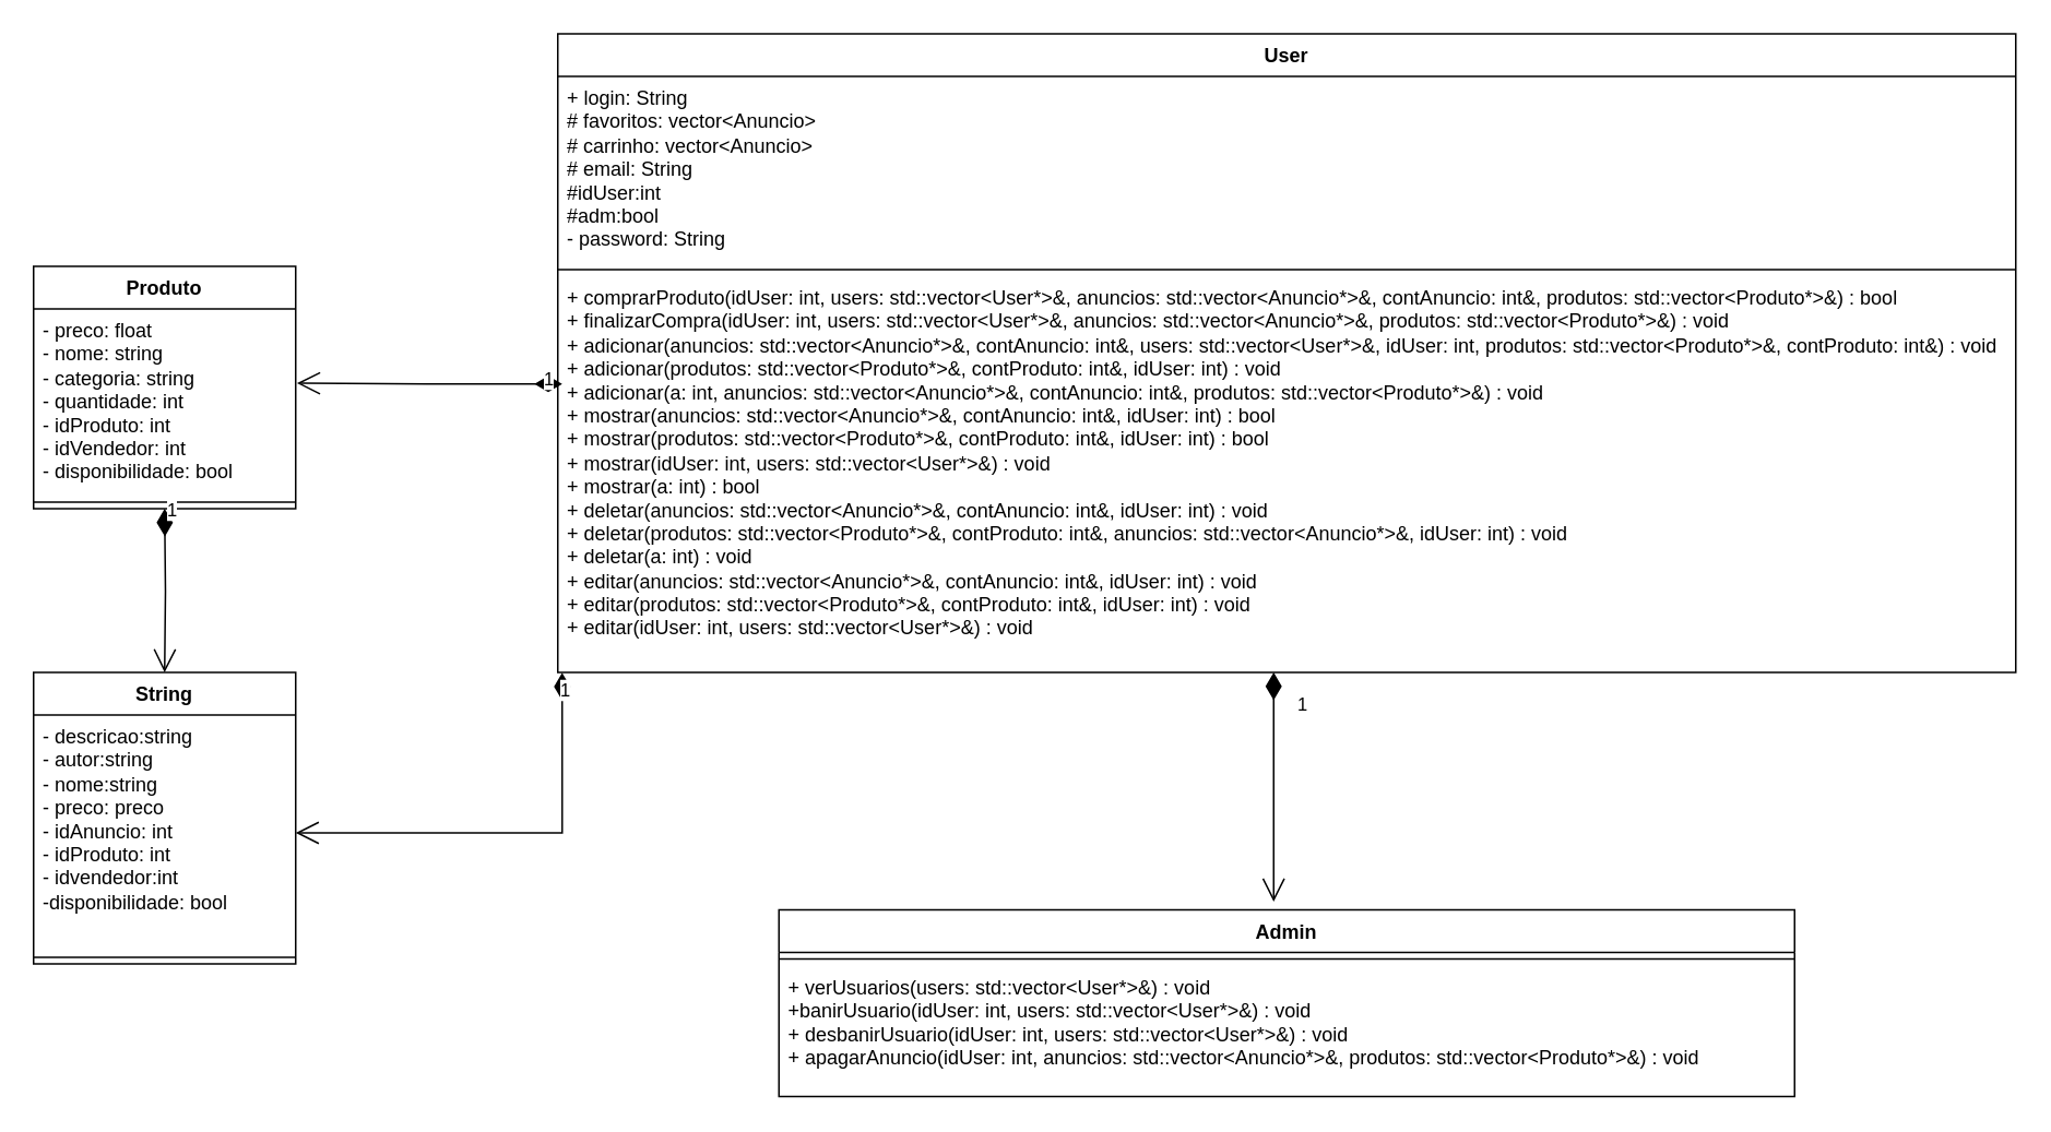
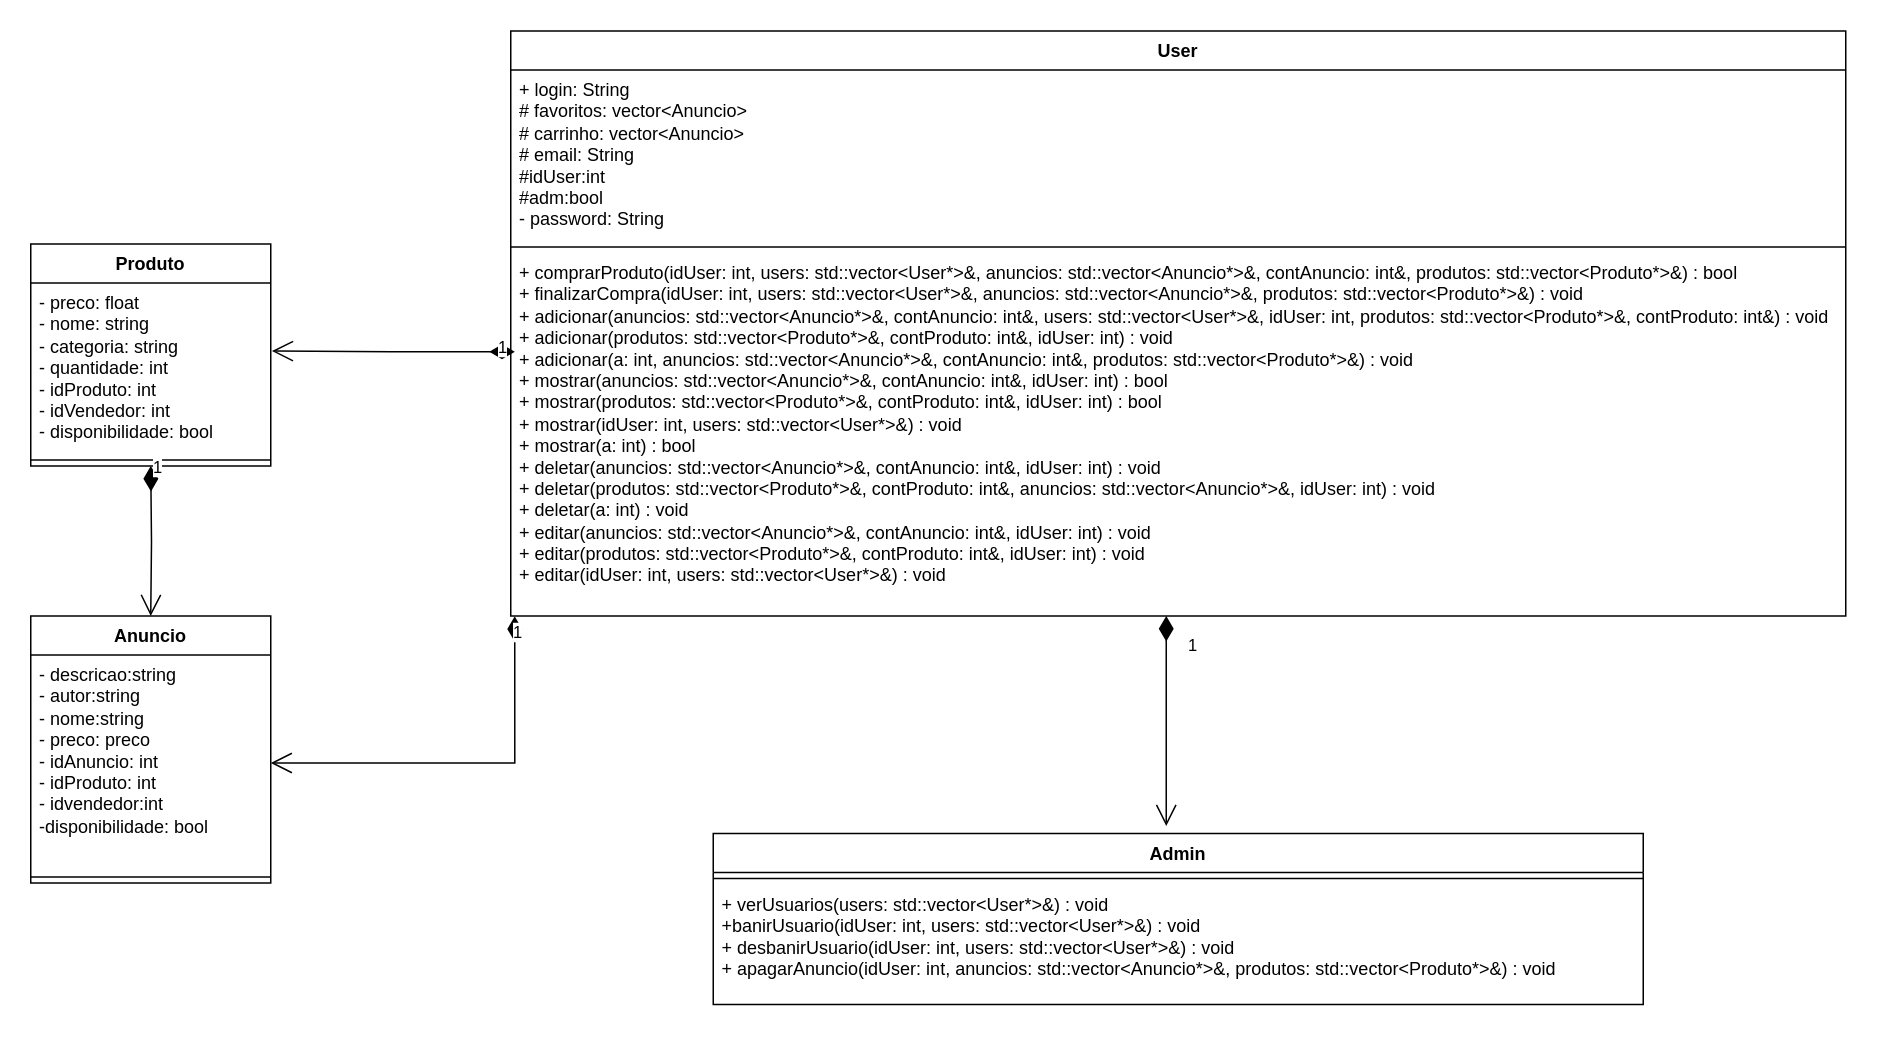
  <mxCell id="0" />
  <mxCell id="1" parent="0" />
  <mxCell id="2" value="User" style="swimlane;fontStyle=1;align=center;verticalAlign=top;childLayout=stackLayout;horizontal=1;startSize=26;horizontalStack=0;resizeParent=1;resizeParentMax=0;resizeLast=0;collapsible=1;marginBottom=0;whiteSpace=wrap;html=1;" parent="1" vertex="1"><mxGeometry x="340" y="20" width="890" height="390" as="geometry" /></mxCell>
  <mxCell id="3" value="&lt;div&gt;&lt;div&gt;+ login: String&lt;br&gt;&lt;/div&gt;&lt;div&gt;# favoritos: vector&amp;lt;Anuncio&amp;gt;&lt;/div&gt;&lt;div&gt;# carrinho: vector&amp;lt;Anuncio&amp;gt;&lt;/div&gt;&lt;/div&gt;&lt;div&gt;# email: String&lt;/div&gt;&lt;div&gt;#idUser:int&lt;/div&gt;&lt;div&gt;#adm:bool&lt;/div&gt;&lt;div&gt;- password: String&lt;br&gt;&lt;/div&gt;" style="text;strokeColor=none;fillColor=none;align=left;verticalAlign=top;spacingLeft=4;spacingRight=4;overflow=hidden;rotatable=0;points=[[0,0.5],[1,0.5]];portConstraint=eastwest;whiteSpace=wrap;html=1;" parent="2" vertex="1"><mxGeometry y="26" width="890" height="114" as="geometry" /></mxCell>
  <mxCell id="4" value="" style="line;strokeWidth=1;fillColor=none;align=left;verticalAlign=middle;spacingTop=-1;spacingLeft=3;spacingRight=3;rotatable=0;labelPosition=right;points=[];portConstraint=eastwest;strokeColor=inherit;" parent="2" vertex="1"><mxGeometry y="140" width="890" height="8" as="geometry" /></mxCell>
  <mxCell id="5" value="+ comprarProduto(idUser: int, users: std::vector&amp;lt;User*&amp;gt;&amp;amp;, anuncios: std::vector&amp;lt;Anuncio*&amp;gt;&amp;amp;, contAnuncio: int&amp;amp;, produtos: std::vector&amp;lt;Produto*&amp;gt;&amp;amp;) : bool&amp;nbsp;&lt;br&gt;+ finalizarCompra(idUser: int, users: std::vector&amp;lt;User*&amp;gt;&amp;amp;, anuncios: std::vector&amp;lt;Anuncio*&amp;gt;&amp;amp;, produtos: std::vector&amp;lt;Produto*&amp;gt;&amp;amp;) : void&amp;nbsp;&lt;br&gt;+ adicionar(anuncios: std::vector&amp;lt;Anuncio*&amp;gt;&amp;amp;, contAnuncio: int&amp;amp;, users: std::vector&amp;lt;User*&amp;gt;&amp;amp;, idUser: int, produtos: std::vector&amp;lt;Produto*&amp;gt;&amp;amp;, contProduto: int&amp;amp;) : void&amp;nbsp;&lt;br&gt;+ adicionar(produtos: std::vector&amp;lt;Produto*&amp;gt;&amp;amp;, contProduto: int&amp;amp;, idUser: int) : void&amp;nbsp;&lt;br&gt;+ adicionar(a: int, anuncios: std::vector&amp;lt;Anuncio*&amp;gt;&amp;amp;, contAnuncio: int&amp;amp;, produtos: std::vector&amp;lt;Produto*&amp;gt;&amp;amp;) : void&amp;nbsp;&lt;br&gt;+ mostrar(anuncios: std::vector&amp;lt;Anuncio*&amp;gt;&amp;amp;, contAnuncio: int&amp;amp;, idUser: int) : bool&amp;nbsp;&lt;br&gt;+ mostrar(produtos: std::vector&amp;lt;Produto*&amp;gt;&amp;amp;, contProduto: int&amp;amp;, idUser: int) : bool&amp;nbsp;&lt;br&gt;+ mostrar(idUser: int, users: std::vector&amp;lt;User*&amp;gt;&amp;amp;) : void&amp;nbsp;&lt;br&gt;+ mostrar(a: int) : bool&amp;nbsp;&lt;br&gt;+ deletar(anuncios: std::vector&amp;lt;Anuncio*&amp;gt;&amp;amp;, contAnuncio: int&amp;amp;, idUser: int) : void&amp;nbsp;&lt;br&gt;+ deletar(produtos: std::vector&amp;lt;Produto*&amp;gt;&amp;amp;, contProduto: int&amp;amp;, anuncios: std::vector&amp;lt;Anuncio*&amp;gt;&amp;amp;, idUser: int) : void&amp;nbsp;&lt;br&gt;+ deletar(a: int) : void&amp;nbsp;&lt;br&gt;+ editar(anuncios: std::vector&amp;lt;Anuncio*&amp;gt;&amp;amp;, contAnuncio: int&amp;amp;, idUser: int) : void&amp;nbsp;&lt;br&gt;+ editar(produtos: std::vector&amp;lt;Produto*&amp;gt;&amp;amp;, contProduto: int&amp;amp;, idUser: int) : void&amp;nbsp;&lt;br&gt;+ editar(idUser: int, users: std::vector&amp;lt;User*&amp;gt;&amp;amp;) : void&amp;nbsp;" style="text;strokeColor=none;fillColor=none;align=left;verticalAlign=top;spacingLeft=4;spacingRight=4;overflow=hidden;rotatable=0;points=[[0,0.5],[1,0.5]];portConstraint=eastwest;whiteSpace=wrap;html=1;" parent="2" vertex="1"><mxGeometry y="148" width="890" height="242" as="geometry" /></mxCell>
- <mxCell id="6" value="String" style="swimlane;fontStyle=1;align=center;verticalAlign=top;childLayout=stackLayout;horizontal=1;startSize=26;horizontalStack=0;resizeParent=1;resizeParentMax=0;resizeLast=0;collapsible=1;marginBottom=0;whiteSpace=wrap;html=1;" parent="1" vertex="1"><mxGeometry x="20" y="410" width="160" height="178" as="geometry" /></mxCell>
+ <mxCell id="6" value="Anuncio" style="swimlane;fontStyle=1;align=center;verticalAlign=top;childLayout=stackLayout;horizontal=1;startSize=26;horizontalStack=0;resizeParent=1;resizeParentMax=0;resizeLast=0;collapsible=1;marginBottom=0;whiteSpace=wrap;html=1;" parent="1" vertex="1"><mxGeometry x="20" y="410" width="160" height="178" as="geometry" /></mxCell>
  <mxCell id="7" value="- descricao:string&lt;div&gt;- autor:string&lt;/div&gt;&lt;div&gt;- nome:string&lt;/div&gt;&lt;div&gt;- preco: preco&lt;/div&gt;&lt;div&gt;- idAnuncio: int&lt;/div&gt;&lt;div&gt;- idProduto: int&lt;/div&gt;&lt;div&gt;- idvendedor:int&lt;/div&gt;&lt;div&gt;-disponibilidade: bool&lt;/div&gt;" style="text;strokeColor=none;fillColor=none;align=left;verticalAlign=top;spacingLeft=4;spacingRight=4;overflow=hidden;rotatable=0;points=[[0,0.5],[1,0.5]];portConstraint=eastwest;whiteSpace=wrap;html=1;" parent="6" vertex="1"><mxGeometry y="26" width="160" height="144" as="geometry" /></mxCell>
  <mxCell id="8" value="" style="line;strokeWidth=1;fillColor=none;align=left;verticalAlign=middle;spacingTop=-1;spacingLeft=3;spacingRight=3;rotatable=0;labelPosition=right;points=[];portConstraint=eastwest;strokeColor=inherit;" parent="6" vertex="1"><mxGeometry y="170" width="160" height="8" as="geometry" /></mxCell>
  <mxCell id="9" value="Produto" style="swimlane;fontStyle=1;align=center;verticalAlign=top;childLayout=stackLayout;horizontal=1;startSize=26;horizontalStack=0;resizeParent=1;resizeParentMax=0;resizeLast=0;collapsible=1;marginBottom=0;whiteSpace=wrap;html=1;" parent="1" vertex="1"><mxGeometry x="20" y="162" width="160" height="148" as="geometry" /></mxCell>
  <mxCell id="10" value="- preco: float&lt;div&gt;- nome: string&lt;/div&gt;&lt;div&gt;- categoria: string&lt;/div&gt;&lt;div&gt;- quantidade: int&lt;/div&gt;&lt;div&gt;- idProduto: int&lt;/div&gt;&lt;div&gt;- idVendedor: int&lt;/div&gt;&lt;div&gt;- disponibilidade: bool&lt;/div&gt;" style="text;strokeColor=none;fillColor=none;align=left;verticalAlign=top;spacingLeft=4;spacingRight=4;overflow=hidden;rotatable=0;points=[[0,0.5],[1,0.5]];portConstraint=eastwest;whiteSpace=wrap;html=1;" parent="9" vertex="1"><mxGeometry y="26" width="160" height="114" as="geometry" /></mxCell>
  <mxCell id="11" value="" style="line;strokeWidth=1;fillColor=none;align=left;verticalAlign=middle;spacingTop=-1;spacingLeft=3;spacingRight=3;rotatable=0;labelPosition=right;points=[];portConstraint=eastwest;strokeColor=inherit;" parent="9" vertex="1"><mxGeometry y="140" width="160" height="8" as="geometry" /></mxCell>
  <mxCell id="12" value="Admin" style="swimlane;fontStyle=1;align=center;verticalAlign=top;childLayout=stackLayout;horizontal=1;startSize=26;horizontalStack=0;resizeParent=1;resizeParentMax=0;resizeLast=0;collapsible=1;marginBottom=0;whiteSpace=wrap;html=1;" parent="1" vertex="1"><mxGeometry x="475" y="555" width="620" height="114" as="geometry" /></mxCell>
  <mxCell id="13" value="" style="line;strokeWidth=1;fillColor=none;align=left;verticalAlign=middle;spacingTop=-1;spacingLeft=3;spacingRight=3;rotatable=0;labelPosition=right;points=[];portConstraint=eastwest;strokeColor=inherit;" parent="12" vertex="1"><mxGeometry y="26" width="620" height="8" as="geometry" /></mxCell>
  <mxCell id="14" value="+ verUsuarios(users: std::vector&amp;lt;User*&amp;gt;&amp;amp;) : void&amp;nbsp;&lt;br&gt;+banirUsuario(idUser: int, users: std::vector&amp;lt;User*&amp;gt;&amp;amp;) : void&amp;nbsp;&lt;br&gt;+ desbanirUsuario(idUser: int, users: std::vector&amp;lt;User*&amp;gt;&amp;amp;) : void&amp;nbsp;&lt;br&gt;+ apagarAnuncio(idUser: int, anuncios: std::vector&amp;lt;Anuncio*&amp;gt;&amp;amp;, produtos: std::vector&amp;lt;Produto*&amp;gt;&amp;amp;) : void" style="text;strokeColor=none;fillColor=none;align=left;verticalAlign=top;spacingLeft=4;spacingRight=4;overflow=hidden;rotatable=0;points=[[0,0.5],[1,0.5]];portConstraint=eastwest;whiteSpace=wrap;html=1;" parent="12" vertex="1"><mxGeometry y="34" width="620" height="80" as="geometry" /></mxCell>
  <mxCell id="15" value="1" style="endArrow=open;html=1;endSize=12;startArrow=diamondThin;startSize=14;startFill=1;edgeStyle=orthogonalEdgeStyle;align=left;verticalAlign=bottom;rounded=0;" parent="1" edge="1"><mxGeometry x="-0.571" y="13" relative="1" as="geometry"><mxPoint x="777" y="410" as="sourcePoint" /><mxPoint x="777" y="550" as="targetPoint" /><mxPoint y="-1" as="offset" /></mxGeometry></mxCell>
  <mxCell id="16" value="1" style="endArrow=open;html=1;endSize=12;startArrow=diamondThin;startSize=14;startFill=1;edgeStyle=orthogonalEdgeStyle;align=left;verticalAlign=bottom;rounded=0;entryX=0.5;entryY=0;entryDx=0;entryDy=0;" edge="1" parent="1" target="6"><mxGeometry x="-0.801" relative="1" as="geometry"><mxPoint x="100" y="310" as="sourcePoint" /><mxPoint x="250" y="350" as="targetPoint" /><mxPoint as="offset" /></mxGeometry></mxCell>
  <mxCell id="17" value="1" style="endArrow=open;html=1;endSize=12;startArrow=diamondThin;startSize=14;startFill=1;edgeStyle=orthogonalEdgeStyle;align=left;verticalAlign=bottom;rounded=0;exitX=0.003;exitY=0.272;exitDx=0;exitDy=0;exitPerimeter=0;entryX=1.005;entryY=0.398;entryDx=0;entryDy=0;entryPerimeter=0;" edge="1" parent="1" source="5" target="10"><mxGeometry x="-0.844" y="6" relative="1" as="geometry"><mxPoint x="160" y="350" as="sourcePoint" /><mxPoint x="320" y="350" as="targetPoint" /><mxPoint as="offset" /></mxGeometry></mxCell>
  <mxCell id="18" value="1" style="endArrow=open;html=1;endSize=12;startArrow=diamondThin;startSize=14;startFill=1;edgeStyle=orthogonalEdgeStyle;align=left;verticalAlign=bottom;rounded=0;exitX=0.003;exitY=1.001;exitDx=0;exitDy=0;exitPerimeter=0;entryX=1;entryY=0.5;entryDx=0;entryDy=0;" edge="1" parent="1" source="5" target="7"><mxGeometry x="-0.848" y="-3" relative="1" as="geometry"><mxPoint x="230" y="480" as="sourcePoint" /><mxPoint x="390" y="480" as="targetPoint" /><mxPoint as="offset" /></mxGeometry></mxCell>
